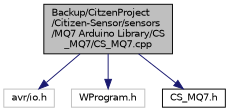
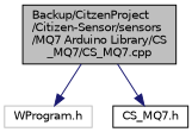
  digraph {
    node [color=black fillcolor=white fontname=Helvetica fontsize=10 shape=record style=filled]
    edge [color=midnightblue fontname=Helvetica fontsize=10 labelfontname=Helvetica labelfontsize=10 style=solid]
    n1 [fillcolor=grey75 fontcolor=black height=0.2 label="Backup/CitzenProject\l/Citizen-Sensor/sensors\l/MQ7 Arduino Library/CS\l_MQ7/CS_MQ7.cpp" width=0.4]
-   n2 [color=grey75 height=0.2 label="avr/io.h" width=0.4]
    n3 [color=grey75 height=0.2 label="WProgram.h" width=0.4]
    n4 [height=0.2 label="CS_MQ7.h" width=0.4]
-   n1 -> n2
    n1 -> n3
    n1 -> n4
  }
